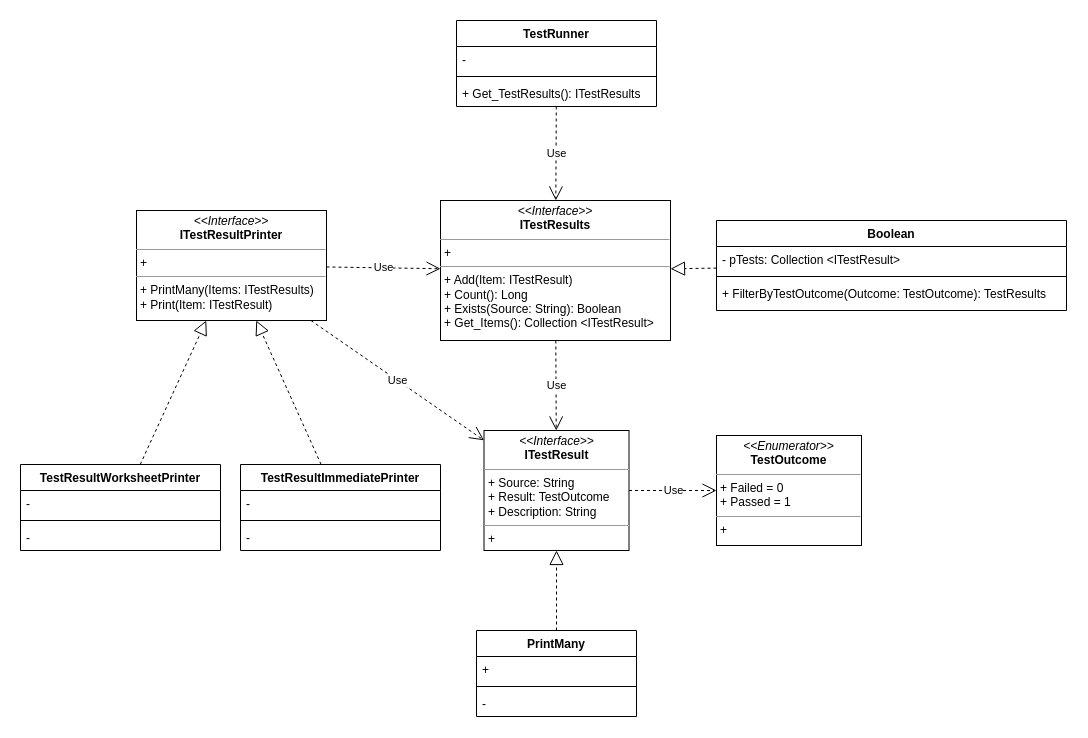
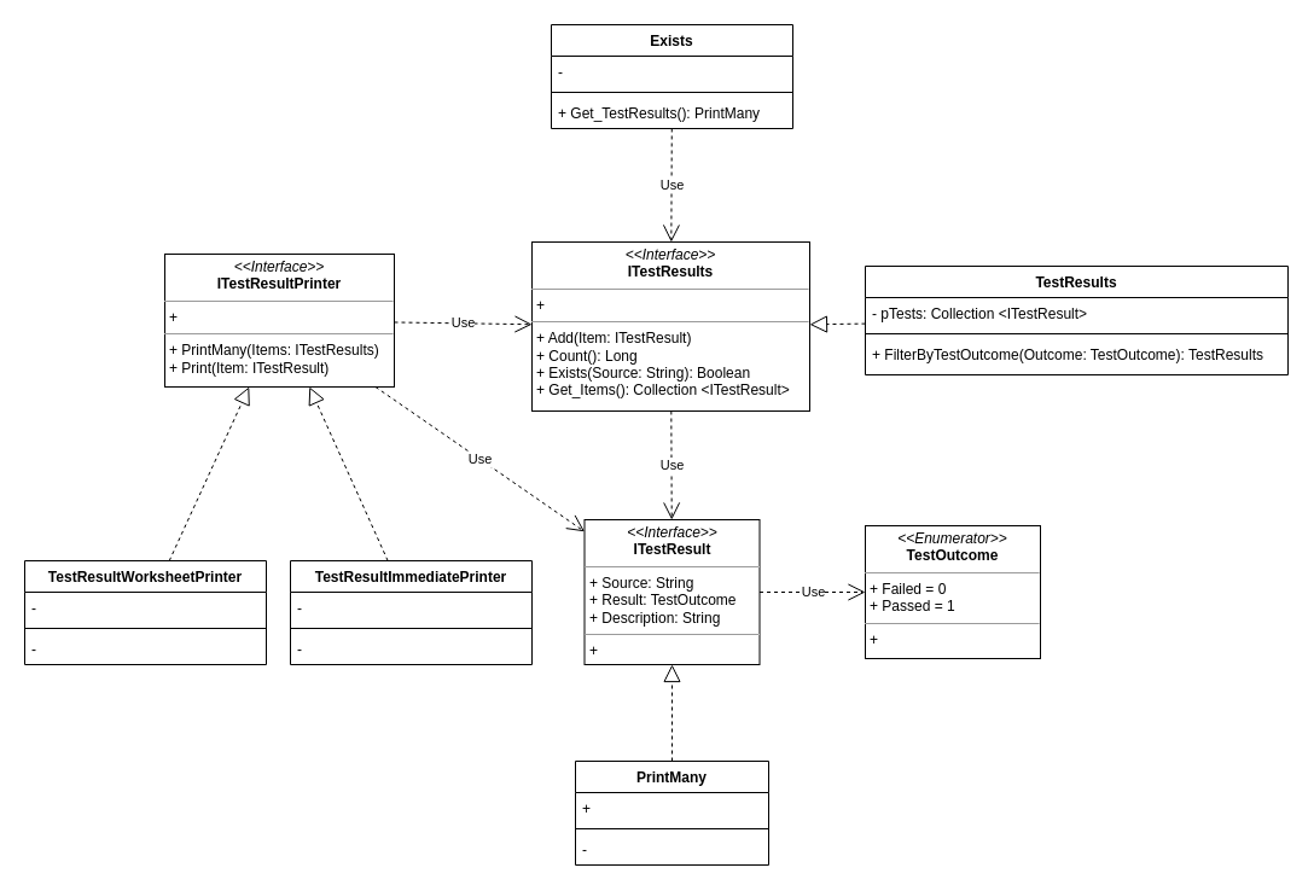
  <mxCell id="0" />
  <mxCell id="1" parent="0" />
- <mxCell id="2" value="Boolean" style="swimlane;fontStyle=1;align=center;verticalAlign=top;childLayout=stackLayout;horizontal=1;startSize=26;horizontalStack=0;resizeParent=1;resizeParentMax=0;resizeLast=0;collapsible=1;marginBottom=0;" vertex="1" parent="1"><mxGeometry x="716" y="220" width="350" height="90" as="geometry" /></mxCell>
+ <mxCell id="2" value="TestResults" style="swimlane;fontStyle=1;align=center;verticalAlign=top;childLayout=stackLayout;horizontal=1;startSize=26;horizontalStack=0;resizeParent=1;resizeParentMax=0;resizeLast=0;collapsible=1;marginBottom=0;" vertex="1" parent="1"><mxGeometry x="716" y="220" width="350" height="90" as="geometry" /></mxCell>
  <mxCell id="3" value="- pTests: Collection &lt;ITestResult&gt;" style="text;strokeColor=none;fillColor=none;align=left;verticalAlign=top;spacingLeft=4;spacingRight=4;overflow=hidden;rotatable=0;points=[[0,0.5],[1,0.5]];portConstraint=eastwest;" vertex="1" parent="2"><mxGeometry y="26" width="350" height="26" as="geometry" /></mxCell>
  <mxCell id="4" value="" style="line;strokeWidth=1;fillColor=none;align=left;verticalAlign=middle;spacingTop=-1;spacingLeft=3;spacingRight=3;rotatable=0;labelPosition=right;points=[];portConstraint=eastwest;" vertex="1" parent="2"><mxGeometry y="52" width="350" height="8" as="geometry" /></mxCell>
  <mxCell id="5" value="+ FilterByTestOutcome(Outcome: TestOutcome): TestResults" style="text;strokeColor=none;fillColor=none;align=left;verticalAlign=top;spacingLeft=4;spacingRight=4;overflow=hidden;rotatable=0;points=[[0,0.5],[1,0.5]];portConstraint=eastwest;" vertex="1" parent="2"><mxGeometry y="60" width="350" height="30" as="geometry" /></mxCell>
  <mxCell id="6" value="&lt;p style=&quot;margin: 0px ; margin-top: 4px ; text-align: center&quot;&gt;&lt;i&gt;&amp;lt;&amp;lt;Interface&amp;gt;&amp;gt;&lt;/i&gt;&lt;br&gt;&lt;b&gt;ITestResult&lt;/b&gt;&lt;/p&gt;&lt;hr size=&quot;1&quot;&gt;&lt;p style=&quot;margin: 0px ; margin-left: 4px&quot;&gt;+ Source: String&lt;/p&gt;&lt;p style=&quot;margin: 0px ; margin-left: 4px&quot;&gt;+ Result: TestOutcome&lt;/p&gt;&lt;p style=&quot;margin: 0px ; margin-left: 4px&quot;&gt;+ Description: String&lt;/p&gt;&lt;hr size=&quot;1&quot;&gt;&lt;p style=&quot;margin: 0px ; margin-left: 4px&quot;&gt;+&lt;/p&gt;" style="verticalAlign=top;align=left;overflow=fill;fontSize=12;fontFamily=Helvetica;html=1;" vertex="1" parent="1"><mxGeometry x="483.5" y="430" width="145" height="120" as="geometry" /></mxCell>
  <mxCell id="7" value="" style="endArrow=block;dashed=1;endFill=0;endSize=12;html=1;" edge="1" parent="1" source="8" target="6"><mxGeometry width="160" relative="1" as="geometry"><mxPoint x="432.5" y="660" as="sourcePoint" /><mxPoint x="592.5" y="660" as="targetPoint" /></mxGeometry></mxCell>
  <mxCell id="8" value="PrintMany" style="swimlane;fontStyle=1;align=center;verticalAlign=top;childLayout=stackLayout;horizontal=1;startSize=26;horizontalStack=0;resizeParent=1;resizeParentMax=0;resizeLast=0;collapsible=1;marginBottom=0;" vertex="1" parent="1"><mxGeometry x="476" y="630" width="160" height="86" as="geometry" /></mxCell>
  <mxCell id="9" value="+" style="text;strokeColor=none;fillColor=none;align=left;verticalAlign=top;spacingLeft=4;spacingRight=4;overflow=hidden;rotatable=0;points=[[0,0.5],[1,0.5]];portConstraint=eastwest;" vertex="1" parent="8"><mxGeometry y="26" width="160" height="26" as="geometry" /></mxCell>
  <mxCell id="10" value="" style="line;strokeWidth=1;fillColor=none;align=left;verticalAlign=middle;spacingTop=-1;spacingLeft=3;spacingRight=3;rotatable=0;labelPosition=right;points=[];portConstraint=eastwest;" vertex="1" parent="8"><mxGeometry y="52" width="160" height="8" as="geometry" /></mxCell>
  <mxCell id="11" value="-" style="text;strokeColor=none;fillColor=none;align=left;verticalAlign=top;spacingLeft=4;spacingRight=4;overflow=hidden;rotatable=0;points=[[0,0.5],[1,0.5]];portConstraint=eastwest;" vertex="1" parent="8"><mxGeometry y="60" width="160" height="26" as="geometry" /></mxCell>
  <mxCell id="12" value="Use" style="endArrow=open;endSize=12;dashed=1;html=1;" edge="1" parent="1" source="6" target="13"><mxGeometry width="160" relative="1" as="geometry"><mxPoint x="566" y="330" as="sourcePoint" /><mxPoint x="716" y="490" as="targetPoint" /></mxGeometry></mxCell>
  <mxCell id="13" value="&lt;p style=&quot;margin: 0px ; margin-top: 4px ; text-align: center&quot;&gt;&lt;i&gt;&amp;lt;&amp;lt;Enumerator&amp;gt;&amp;gt;&lt;/i&gt;&lt;br&gt;&lt;b&gt;TestOutcome&lt;/b&gt;&lt;/p&gt;&lt;hr size=&quot;1&quot;&gt;&lt;p style=&quot;margin: 0px ; margin-left: 4px&quot;&gt;+ Failed = 0&lt;/p&gt;&lt;p style=&quot;margin: 0px ; margin-left: 4px&quot;&gt;+ Passed = 1&lt;/p&gt;&lt;hr size=&quot;1&quot;&gt;&lt;p style=&quot;margin: 0px ; margin-left: 4px&quot;&gt;+&lt;/p&gt;" style="verticalAlign=top;align=left;overflow=fill;fontSize=12;fontFamily=Helvetica;html=1;" vertex="1" parent="1"><mxGeometry x="716" y="435" width="145" height="110" as="geometry" /></mxCell>
  <mxCell id="14" value="&lt;p style=&quot;margin: 0px ; margin-top: 4px ; text-align: center&quot;&gt;&lt;i&gt;&amp;lt;&amp;lt;Interface&amp;gt;&amp;gt;&lt;/i&gt;&lt;br&gt;&lt;b&gt;ITestResults&lt;/b&gt;&lt;/p&gt;&lt;hr size=&quot;1&quot;&gt;&lt;p style=&quot;margin: 0px ; margin-left: 4px&quot;&gt;+&amp;nbsp;&lt;/p&gt;&lt;hr size=&quot;1&quot;&gt;&lt;p style=&quot;margin: 0px ; margin-left: 4px&quot;&gt;+ Add(Item: ITestResult)&lt;/p&gt;&lt;p style=&quot;margin: 0px ; margin-left: 4px&quot;&gt;+ Count(): Long&lt;/p&gt;&lt;p style=&quot;margin: 0px ; margin-left: 4px&quot;&gt;+ Exists(Source: String): Boolean&lt;br&gt;&lt;/p&gt;&lt;p style=&quot;margin: 0px ; margin-left: 4px&quot;&gt;+ Get_Items(): Collection &amp;lt;ITestResult&amp;gt;&lt;/p&gt;" style="verticalAlign=top;align=left;overflow=fill;fontSize=12;fontFamily=Helvetica;html=1;" vertex="1" parent="1"><mxGeometry x="440" y="200" width="230" height="140" as="geometry" /></mxCell>
  <mxCell id="15" value="Use" style="endArrow=open;endSize=12;dashed=1;html=1;" edge="1" parent="1" source="14" target="6"><mxGeometry width="160" relative="1" as="geometry"><mxPoint x="536" y="360" as="sourcePoint" /><mxPoint x="623.5" y="360" as="targetPoint" /></mxGeometry></mxCell>
  <mxCell id="16" value="" style="endArrow=block;dashed=1;endFill=0;endSize=12;html=1;" edge="1" parent="1" source="2" target="14"><mxGeometry width="160" relative="1" as="geometry"><mxPoint x="746" y="300" as="sourcePoint" /><mxPoint x="746" y="220" as="targetPoint" /></mxGeometry></mxCell>
  <mxCell id="17" value="TestResultWorksheetPrinter" style="swimlane;fontStyle=1;align=center;verticalAlign=top;childLayout=stackLayout;horizontal=1;startSize=26;horizontalStack=0;resizeParent=1;resizeParentMax=0;resizeLast=0;collapsible=1;marginBottom=0;" vertex="1" parent="1"><mxGeometry x="20" y="464" width="200" height="86" as="geometry" /></mxCell>
  <mxCell id="18" value="-" style="text;strokeColor=none;fillColor=none;align=left;verticalAlign=top;spacingLeft=4;spacingRight=4;overflow=hidden;rotatable=0;points=[[0,0.5],[1,0.5]];portConstraint=eastwest;" vertex="1" parent="17"><mxGeometry y="26" width="200" height="26" as="geometry" /></mxCell>
  <mxCell id="19" value="" style="line;strokeWidth=1;fillColor=none;align=left;verticalAlign=middle;spacingTop=-1;spacingLeft=3;spacingRight=3;rotatable=0;labelPosition=right;points=[];portConstraint=eastwest;" vertex="1" parent="17"><mxGeometry y="52" width="200" height="8" as="geometry" /></mxCell>
  <mxCell id="20" value="-" style="text;strokeColor=none;fillColor=none;align=left;verticalAlign=top;spacingLeft=4;spacingRight=4;overflow=hidden;rotatable=0;points=[[0,0.5],[1,0.5]];portConstraint=eastwest;" vertex="1" parent="17"><mxGeometry y="60" width="200" height="26" as="geometry" /></mxCell>
  <mxCell id="21" value="&lt;p style=&quot;margin: 0px ; margin-top: 4px ; text-align: center&quot;&gt;&lt;i&gt;&amp;lt;&amp;lt;Interface&amp;gt;&amp;gt;&lt;/i&gt;&lt;br&gt;&lt;b&gt;ITestResultPrinter&lt;/b&gt;&lt;/p&gt;&lt;hr size=&quot;1&quot;&gt;&lt;p style=&quot;margin: 0px ; margin-left: 4px&quot;&gt;+&amp;nbsp;&lt;/p&gt;&lt;hr size=&quot;1&quot;&gt;&lt;p style=&quot;margin: 0px ; margin-left: 4px&quot;&gt;+ PrintMany(Items: ITestResults)&lt;/p&gt;&lt;p style=&quot;margin: 0px ; margin-left: 4px&quot;&gt;+ Print(Item: ITestResult)&lt;/p&gt;" style="verticalAlign=top;align=left;overflow=fill;fontSize=12;fontFamily=Helvetica;html=1;" vertex="1" parent="1"><mxGeometry x="136" y="210" width="190" height="110" as="geometry" /></mxCell>
  <mxCell id="22" value="" style="endArrow=block;dashed=1;endFill=0;endSize=12;html=1;" edge="1" parent="1" source="17" target="21"><mxGeometry width="160" relative="1" as="geometry"><mxPoint x="566" y="640" as="sourcePoint" /><mxPoint x="142" y="380" as="targetPoint" /></mxGeometry></mxCell>
  <mxCell id="23" value="Use" style="endArrow=open;endSize=12;dashed=1;html=1;" edge="1" parent="1" source="21" target="14"><mxGeometry width="160" relative="1" as="geometry"><mxPoint x="415.761" y="380" as="sourcePoint" /><mxPoint x="416.239" y="490" as="targetPoint" /></mxGeometry></mxCell>
  <mxCell id="24" value="Use" style="endArrow=open;endSize=12;dashed=1;html=1;" edge="1" parent="1" source="21" target="6"><mxGeometry width="160" relative="1" as="geometry"><mxPoint x="371.529" y="380" as="sourcePoint" /><mxPoint x="459.471" y="330" as="targetPoint" /></mxGeometry></mxCell>
  <mxCell id="25" value="TestResultImmediatePrinter" style="swimlane;fontStyle=1;align=center;verticalAlign=top;childLayout=stackLayout;horizontal=1;startSize=26;horizontalStack=0;resizeParent=1;resizeParentMax=0;resizeLast=0;collapsible=1;marginBottom=0;" vertex="1" parent="1"><mxGeometry x="240" y="464" width="200" height="86" as="geometry" /></mxCell>
  <mxCell id="26" value="-" style="text;strokeColor=none;fillColor=none;align=left;verticalAlign=top;spacingLeft=4;spacingRight=4;overflow=hidden;rotatable=0;points=[[0,0.5],[1,0.5]];portConstraint=eastwest;" vertex="1" parent="25"><mxGeometry y="26" width="200" height="26" as="geometry" /></mxCell>
  <mxCell id="27" value="" style="line;strokeWidth=1;fillColor=none;align=left;verticalAlign=middle;spacingTop=-1;spacingLeft=3;spacingRight=3;rotatable=0;labelPosition=right;points=[];portConstraint=eastwest;" vertex="1" parent="25"><mxGeometry y="52" width="200" height="8" as="geometry" /></mxCell>
  <mxCell id="28" value="-" style="text;strokeColor=none;fillColor=none;align=left;verticalAlign=top;spacingLeft=4;spacingRight=4;overflow=hidden;rotatable=0;points=[[0,0.5],[1,0.5]];portConstraint=eastwest;" vertex="1" parent="25"><mxGeometry y="60" width="200" height="26" as="geometry" /></mxCell>
  <mxCell id="29" value="" style="endArrow=block;dashed=1;endFill=0;endSize=12;html=1;" edge="1" parent="1" source="25" target="21"><mxGeometry width="160" relative="1" as="geometry"><mxPoint x="136" y="262.088" as="sourcePoint" /><mxPoint x="322" y="370" as="targetPoint" /></mxGeometry></mxCell>
- <mxCell id="30" value="TestRunner" style="swimlane;fontStyle=1;align=center;verticalAlign=top;childLayout=stackLayout;horizontal=1;startSize=26;horizontalStack=0;resizeParent=1;resizeParentMax=0;resizeLast=0;collapsible=1;marginBottom=0;" vertex="1" parent="1"><mxGeometry x="456" y="20" width="200" height="86" as="geometry" /></mxCell>
+ <mxCell id="30" value="Exists" style="swimlane;fontStyle=1;align=center;verticalAlign=top;childLayout=stackLayout;horizontal=1;startSize=26;horizontalStack=0;resizeParent=1;resizeParentMax=0;resizeLast=0;collapsible=1;marginBottom=0;" vertex="1" parent="1"><mxGeometry x="456" y="20" width="200" height="86" as="geometry" /></mxCell>
  <mxCell id="31" value="-" style="text;strokeColor=none;fillColor=none;align=left;verticalAlign=top;spacingLeft=4;spacingRight=4;overflow=hidden;rotatable=0;points=[[0,0.5],[1,0.5]];portConstraint=eastwest;" vertex="1" parent="30"><mxGeometry y="26" width="200" height="26" as="geometry" /></mxCell>
  <mxCell id="32" value="" style="line;strokeWidth=1;fillColor=none;align=left;verticalAlign=middle;spacingTop=-1;spacingLeft=3;spacingRight=3;rotatable=0;labelPosition=right;points=[];portConstraint=eastwest;" vertex="1" parent="30"><mxGeometry y="52" width="200" height="8" as="geometry" /></mxCell>
- <mxCell id="33" value="+ Get_TestResults(): ITestResults" style="text;strokeColor=none;fillColor=none;align=left;verticalAlign=top;spacingLeft=4;spacingRight=4;overflow=hidden;rotatable=0;points=[[0,0.5],[1,0.5]];portConstraint=eastwest;" vertex="1" parent="30"><mxGeometry y="60" width="200" height="26" as="geometry" /></mxCell>
+ <mxCell id="33" value="+ Get_TestResults(): PrintMany" style="text;strokeColor=none;fillColor=none;align=left;verticalAlign=top;spacingLeft=4;spacingRight=4;overflow=hidden;rotatable=0;points=[[0,0.5],[1,0.5]];portConstraint=eastwest;" vertex="1" parent="30"><mxGeometry y="60" width="200" height="26" as="geometry" /></mxCell>
  <mxCell id="34" value="Use" style="endArrow=open;endSize=12;dashed=1;html=1;" edge="1" parent="1" source="30" target="14"><mxGeometry width="160" relative="1" as="geometry"><mxPoint x="565.261" y="330" as="sourcePoint" /><mxPoint x="565.739" y="440" as="targetPoint" /></mxGeometry></mxCell>
